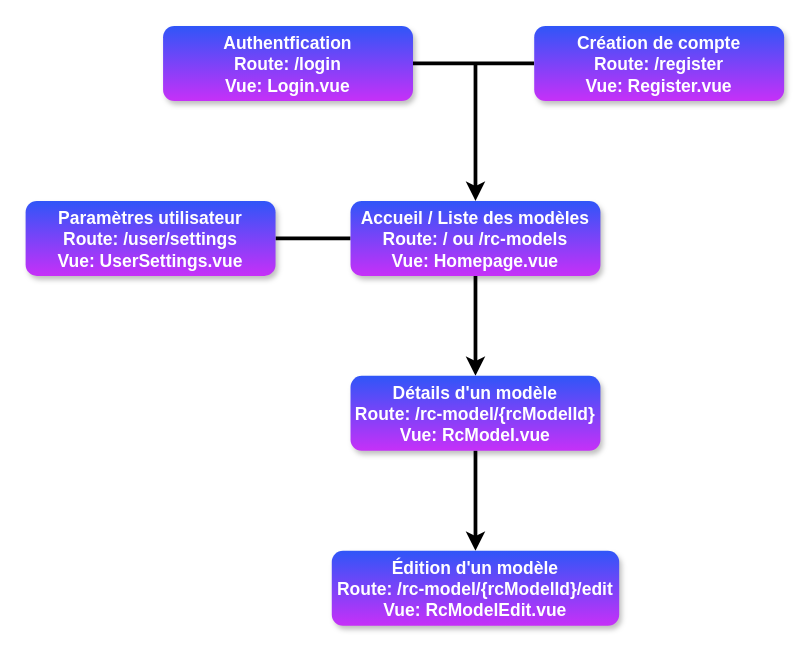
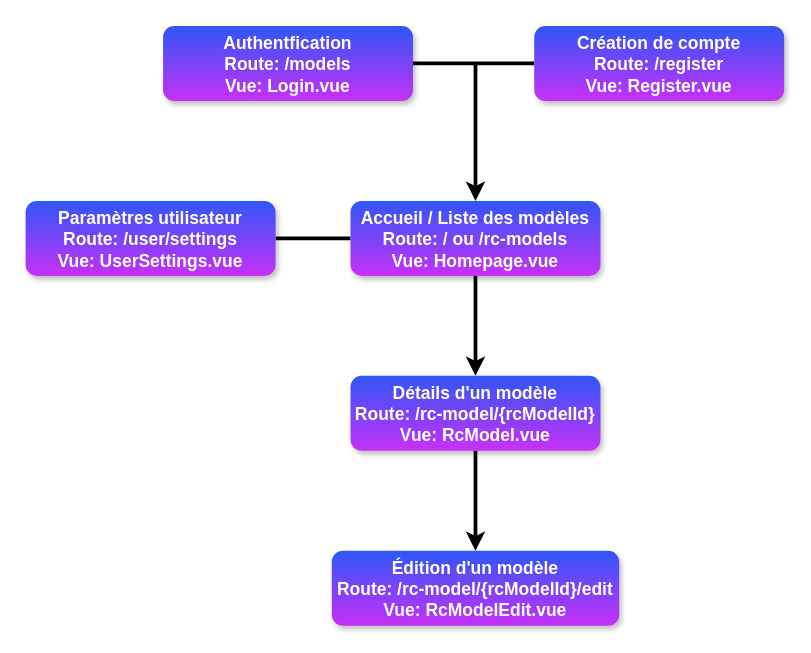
  <mxCell id="0" />
  <mxCell id="1" parent="0" />
  <mxCell id="2" value="" style="edgeStyle=orthogonalEdgeStyle;curved=1;orthogonalLoop=1;jettySize=auto;html=1;startArrow=none;startFill=0;strokeWidth=3;endArrow=none;endFill=0;" parent="1" source="3" target="7" edge="1"><mxGeometry relative="1" as="geometry"><mxPoint x="350" y="-70" as="sourcePoint" /><mxPoint x="410" y="-20" as="targetPoint" /></mxGeometry></mxCell>
- <mxCell id="3" value="Authentfication&#10;Route: /login&#10;Vue: Login.vue" style="rounded=1;fillColor=#2F56F8;strokeColor=none;shadow=1;gradientColor=#C630F8;fontStyle=1;fontColor=#FFFFFF;fontSize=14;" parent="1" vertex="1"><mxGeometry x="130" y="20" width="200" height="60" as="geometry" /></mxCell>
+ <mxCell id="3" value="Authentfication&#10;Route: /models&#10;Vue: Login.vue" style="rounded=1;fillColor=#2F56F8;strokeColor=none;shadow=1;gradientColor=#C630F8;fontStyle=1;fontColor=#FFFFFF;fontSize=14;" parent="1" vertex="1"><mxGeometry x="130" y="20" width="200" height="60" as="geometry" /></mxCell>
  <mxCell id="4" style="edgeStyle=orthogonalEdgeStyle;curved=1;orthogonalLoop=1;jettySize=auto;html=1;strokeWidth=3;startArrow=none;startFill=0;endArrow=classic;endFill=1;" parent="1" edge="1"><mxGeometry relative="1" as="geometry"><mxPoint x="380" y="220" as="sourcePoint" /><mxPoint x="380" y="300" as="targetPoint" /><Array as="points"><mxPoint x="380" y="270" /><mxPoint x="380" y="270" /></Array></mxGeometry></mxCell>
  <mxCell id="5" style="edgeStyle=orthogonalEdgeStyle;curved=1;orthogonalLoop=1;jettySize=auto;html=1;strokeWidth=3;startArrow=none;startFill=0;endArrow=none;endFill=0;" parent="1" edge="1"><mxGeometry relative="1" as="geometry"><mxPoint x="220" y="190" as="sourcePoint" /><mxPoint x="280" y="190" as="targetPoint" /></mxGeometry></mxCell>
  <mxCell id="6" value="" style="endArrow=classic;html=1;strokeWidth=3;curved=1;" parent="1" edge="1"><mxGeometry width="50" height="50" relative="1" as="geometry"><mxPoint x="380" y="50" as="sourcePoint" /><mxPoint x="380" y="160" as="targetPoint" /></mxGeometry></mxCell>
  <mxCell id="7" value="Création de compte&#10;Route: /register&#10;Vue: Register.vue" style="rounded=1;fillColor=#2F56F8;strokeColor=none;shadow=1;gradientColor=#C630F8;fontStyle=1;fontColor=#FFFFFF;fontSize=14;" vertex="1" parent="1"><mxGeometry x="427" y="20" width="200" height="60" as="geometry" /></mxCell>
  <mxCell id="8" value="Accueil / Liste des modèles&#10;Route: / ou /rc-models&#10;Vue: Homepage.vue" style="rounded=1;fillColor=#2F56F8;strokeColor=none;shadow=1;gradientColor=#C630F8;fontStyle=1;fontColor=#FFFFFF;fontSize=14;" vertex="1" parent="1"><mxGeometry x="280" y="160" width="200" height="60" as="geometry" /></mxCell>
  <mxCell id="9" value="Paramètres utilisateur&#10;Route: /user/settings&#10;Vue: UserSettings.vue" style="rounded=1;fillColor=#2F56F8;strokeColor=none;shadow=1;gradientColor=#C630F8;fontStyle=1;fontColor=#FFFFFF;fontSize=14;" vertex="1" parent="1"><mxGeometry x="20" y="160" width="200" height="60" as="geometry" /></mxCell>
  <mxCell id="10" value="Détails d'un modèle&#10;Route: /rc-model/{rcModelId}&#10;Vue: RcModel.vue" style="rounded=1;fillColor=#2F56F8;strokeColor=none;shadow=1;gradientColor=#C630F8;fontStyle=1;fontColor=#FFFFFF;fontSize=14;" vertex="1" parent="1"><mxGeometry x="280" y="300" width="200" height="60" as="geometry" /></mxCell>
  <mxCell id="11" value="Édition d'un modèle&#10;Route: /rc-model/{rcModelId}/edit&#10;Vue: RcModelEdit.vue" style="rounded=1;fillColor=#2F56F8;strokeColor=none;shadow=1;gradientColor=#C630F8;fontStyle=1;fontColor=#FFFFFF;fontSize=14;" vertex="1" parent="1"><mxGeometry x="265" y="440" width="230" height="60" as="geometry" /></mxCell>
  <mxCell id="12" style="edgeStyle=orthogonalEdgeStyle;curved=1;orthogonalLoop=1;jettySize=auto;html=1;strokeWidth=3;startArrow=none;startFill=0;endArrow=classic;endFill=1;" edge="1" parent="1" source="10" target="11"><mxGeometry relative="1" as="geometry"><mxPoint x="390" y="230" as="sourcePoint" /><mxPoint x="390" y="310" as="targetPoint" /><Array as="points" /></mxGeometry></mxCell>
